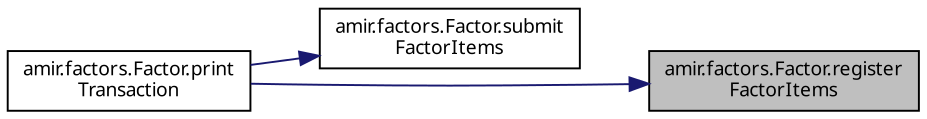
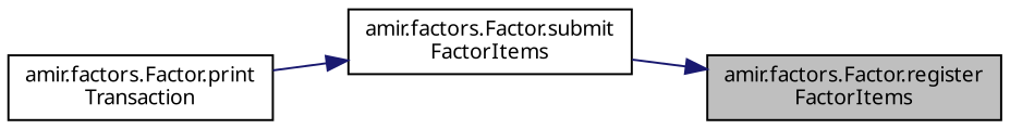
  digraph {
    rankdir=RL
    node [color=black fillcolor=white fontname="FreeSans.ttf" fontsize=10 shape=record style=filled]
    edge [color=midnightblue dir=back fontname="FreeSans.ttf" fontsize=10 labelfontname="FreeSans.ttf" labelfontsize=10 style=solid]
    n1 [fillcolor=grey75 fontcolor=black height=0.2 label="amir.factors.Factor.register\lFactorItems" width=0.4]
    n2 [height=0.2 label="amir.factors.Factor.submit\lFactorItems" width=0.4]
    n3 [height=0.2 label="amir.factors.Factor.print\lTransaction" width=0.4]
-   n1 -> n3
+   n1 -> n2
    n2 -> n3
  }
